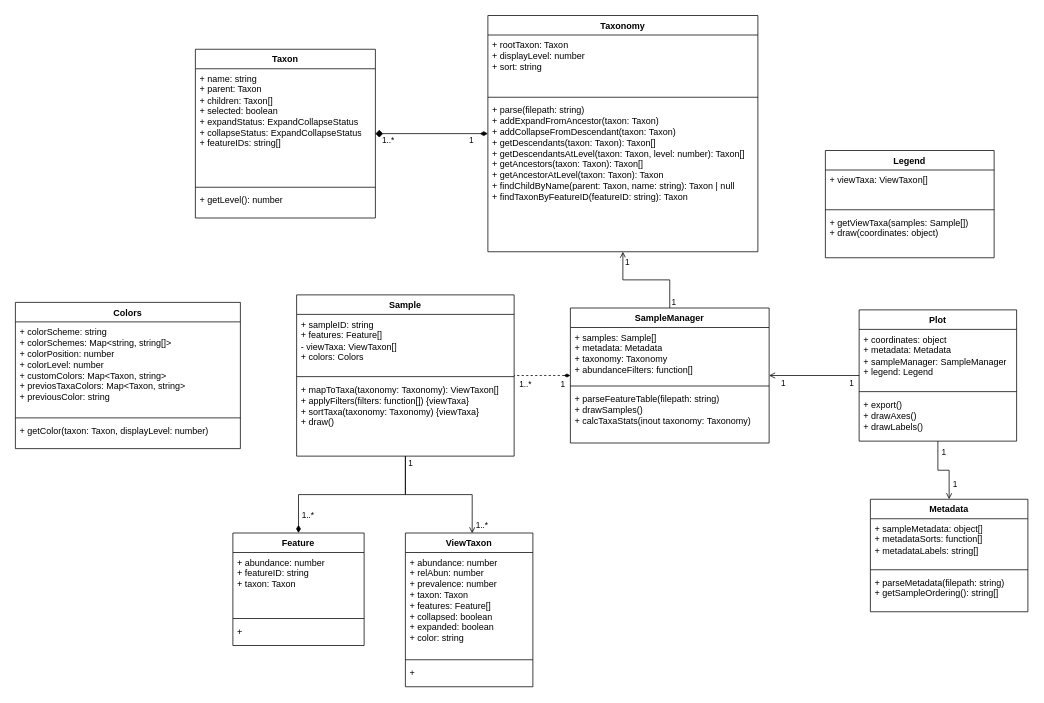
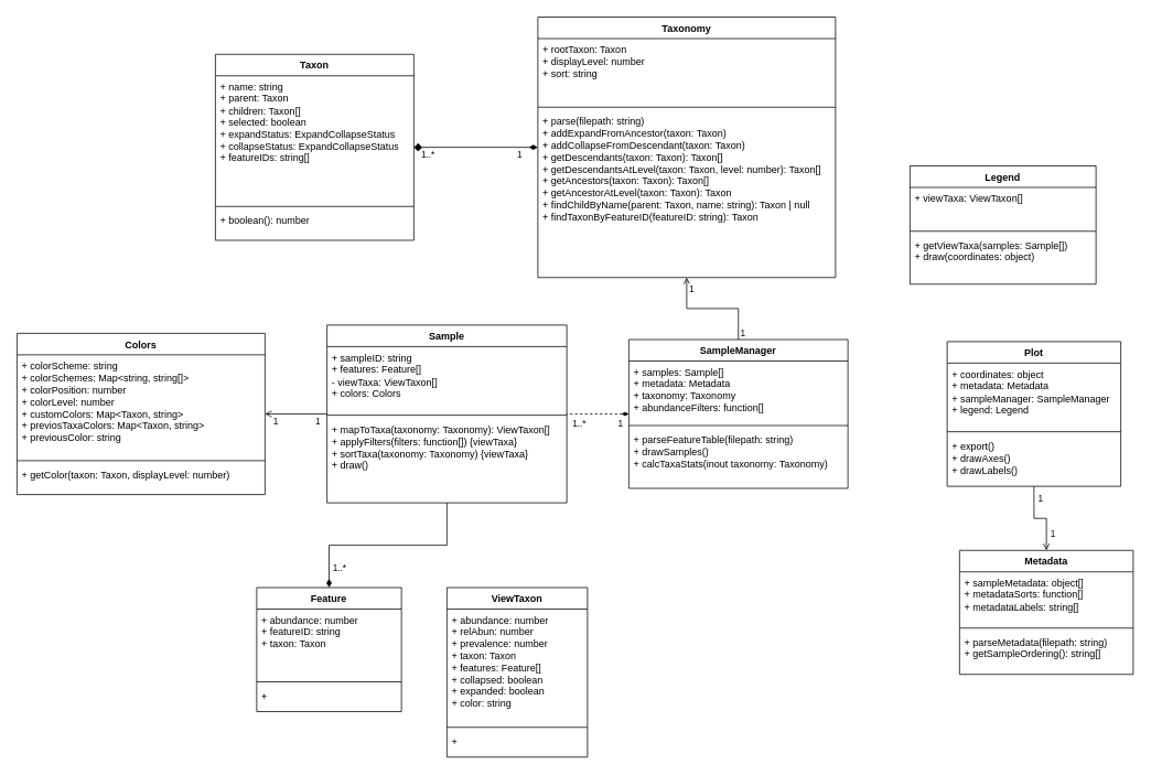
  <mxCell id="0" />
  <mxCell id="1" parent="0" />
  <mxCell id="2" value="Taxon" style="swimlane;fontStyle=1;align=center;verticalAlign=top;childLayout=stackLayout;horizontal=1;startSize=26;horizontalStack=0;resizeParent=1;resizeParentMax=0;resizeLast=0;collapsible=1;marginBottom=0;whiteSpace=wrap;html=1;" vertex="1" parent="1"><mxGeometry y="65" width="240" height="225" as="geometry" x="260" /></mxCell>
  <mxCell id="3" value="+ name: string&lt;div&gt;+ parent: Taxon&lt;/div&gt;&lt;div&gt;+ children: Taxon[]&lt;/div&gt;&lt;div&gt;+ selected: boolean&lt;/div&gt;&lt;div&gt;+ expandStatus: ExpandCollapseStatus&lt;/div&gt;&lt;div&gt;+ collapseStatus: ExpandCollapseStatus&lt;/div&gt;&lt;div&gt;+ featureIDs: string[]&lt;/div&gt;&lt;div&gt;&lt;br&gt;&lt;/div&gt;" style="text;strokeColor=none;fillColor=none;align=left;verticalAlign=top;spacingLeft=4;spacingRight=4;overflow=hidden;rotatable=0;points=[[0,0.5],[1,0.5]];portConstraint=eastwest;whiteSpace=wrap;html=1;" vertex="1" parent="2"><mxGeometry y="26" width="240" height="154" as="geometry" /></mxCell>
  <mxCell id="4" value="" style="line;strokeWidth=1;fillColor=none;align=left;verticalAlign=middle;spacingTop=-1;spacingLeft=3;spacingRight=3;rotatable=0;labelPosition=right;points=[];portConstraint=eastwest;strokeColor=inherit;" vertex="1" parent="2"><mxGeometry y="180" width="240" height="8" as="geometry" /></mxCell>
- <mxCell id="5" value="+ getLevel(): number" style="text;strokeColor=none;fillColor=none;align=left;verticalAlign=top;spacingLeft=4;spacingRight=4;overflow=hidden;rotatable=0;points=[[0,0.5],[1,0.5]];portConstraint=eastwest;whiteSpace=wrap;html=1;" vertex="1" parent="2"><mxGeometry y="188" width="240" height="37" as="geometry" /></mxCell>
+ <mxCell id="5" value="+ boolean(): number" style="text;strokeColor=none;fillColor=none;align=left;verticalAlign=top;spacingLeft=4;spacingRight=4;overflow=hidden;rotatable=0;points=[[0,0.5],[1,0.5]];portConstraint=eastwest;whiteSpace=wrap;html=1;" vertex="1" parent="2"><mxGeometry y="188" width="240" height="37" as="geometry" /></mxCell>
  <mxCell id="6" style="edgeStyle=orthogonalEdgeStyle;rounded=0;orthogonalLoop=1;jettySize=auto;html=1;startArrow=diamondThin;startFill=1;endArrow=diamond;endSize=8;startSize=8;" edge="1" parent="1" source="9" target="2"><mxGeometry relative="1" as="geometry" /></mxCell>
  <mxCell id="7" value="1" style="edgeLabel;html=1;align=center;verticalAlign=middle;resizable=0;points=[];" vertex="1" connectable="0" parent="6"><mxGeometry x="-0.651" relative="1" as="geometry"><mxPoint x="3" y="9" as="offset" /></mxGeometry></mxCell>
  <mxCell id="8" value="1..*" style="edgeLabel;html=1;align=center;verticalAlign=middle;resizable=0;points=[];" vertex="1" connectable="0" parent="6"><mxGeometry x="0.828" y="1" relative="1" as="geometry"><mxPoint x="3" y="8" as="offset" /></mxGeometry></mxCell>
  <mxCell id="9" value="Taxonomy" style="swimlane;fontStyle=1;align=center;verticalAlign=top;childLayout=stackLayout;horizontal=1;startSize=26;horizontalStack=0;resizeParent=1;resizeParentMax=0;resizeLast=0;collapsible=1;marginBottom=0;whiteSpace=wrap;html=1;" vertex="1" parent="1"><mxGeometry x="650" y="20" width="360" height="315" as="geometry" /></mxCell>
  <mxCell id="10" value="&lt;div&gt;+ rootTaxon: Taxon&lt;/div&gt;+ displayLevel: number&lt;div&gt;+ sort: string&lt;/div&gt;" style="text;strokeColor=none;fillColor=none;align=left;verticalAlign=top;spacingLeft=4;spacingRight=4;overflow=hidden;rotatable=0;points=[[0,0.5],[1,0.5]];portConstraint=eastwest;whiteSpace=wrap;html=1;" vertex="1" parent="9"><mxGeometry y="26" width="360" height="79" as="geometry" /></mxCell>
  <mxCell id="11" value="" style="line;strokeWidth=1;fillColor=none;align=left;verticalAlign=middle;spacingTop=-1;spacingLeft=3;spacingRight=3;rotatable=0;labelPosition=right;points=[];portConstraint=eastwest;strokeColor=inherit;" vertex="1" parent="9"><mxGeometry y="105" width="360" height="8" as="geometry" /></mxCell>
  <mxCell id="12" value="&lt;div&gt;+ parse(filepath: string)&lt;/div&gt;+ addExpandFromAncestor(taxon: Taxon)&lt;div&gt;+ addCollapseFromDescendant(taxon: Taxon)&lt;/div&gt;&lt;div&gt;+ getDescendants(taxon: Taxon): Taxon[]&lt;/div&gt;&lt;div&gt;+ getDescendantsAtLevel(taxon: Taxon, level: number): Taxon[]&lt;/div&gt;&lt;div&gt;+ getAncestors(taxon: Taxon): Taxon[]&lt;/div&gt;&lt;div&gt;+ getAncestorAtLevel(taxon: Taxon): Taxon&lt;/div&gt;&lt;div&gt;+ findChildByName(parent: Taxon, name: string): Taxon | null&lt;/div&gt;&lt;div&gt;+ findTaxonByFeatureID(featureID: string): Taxon&lt;/div&gt;&lt;div&gt;&lt;br&gt;&lt;/div&gt;" style="text;strokeColor=none;fillColor=none;align=left;verticalAlign=top;spacingLeft=4;spacingRight=4;overflow=hidden;rotatable=0;points=[[0,0.5],[1,0.5]];portConstraint=eastwest;whiteSpace=wrap;html=1;" vertex="1" parent="9"><mxGeometry y="113" width="360" height="202" as="geometry" /></mxCell>
  <mxCell id="13" style="edgeStyle=orthogonalEdgeStyle;rounded=0;orthogonalLoop=1;jettySize=auto;html=1;endArrow=none;endFill=0;startFill=1;startArrow=diamondThin;dashed=1;" edge="1" parent="1" source="19" target="28"><mxGeometry relative="1" as="geometry" /></mxCell>
  <mxCell id="14" value="1..*" style="edgeLabel;html=1;align=center;verticalAlign=middle;resizable=0;points=[];labelBorderColor=none;" vertex="1" connectable="0" parent="13"><mxGeometry x="0.553" relative="1" as="geometry"><mxPoint x="-3" y="11" as="offset" /></mxGeometry></mxCell>
  <mxCell id="15" value="1" style="edgeLabel;html=1;align=center;verticalAlign=middle;resizable=0;points=[];labelBorderColor=none;" vertex="1" connectable="0" parent="13"><mxGeometry x="-0.713" y="1" relative="1" as="geometry"><mxPoint y="10" as="offset" /></mxGeometry></mxCell>
  <mxCell id="16" style="edgeStyle=orthogonalEdgeStyle;rounded=0;orthogonalLoop=1;jettySize=auto;html=1;endArrow=open;endFill=0;" edge="1" parent="1" source="19" target="9"><mxGeometry relative="1" as="geometry" /></mxCell>
  <mxCell id="17" value="1" style="edgeLabel;html=1;align=center;verticalAlign=middle;resizable=0;points=[];" vertex="1" connectable="0" parent="16"><mxGeometry x="0.805" y="1" relative="1" as="geometry"><mxPoint x="6" as="offset" /></mxGeometry></mxCell>
  <mxCell id="18" value="1" style="edgeLabel;html=1;align=center;verticalAlign=middle;resizable=0;points=[];" vertex="1" connectable="0" parent="16"><mxGeometry x="-0.869" y="1" relative="1" as="geometry"><mxPoint x="6" as="offset" /></mxGeometry></mxCell>
  <mxCell id="19" value="SampleManager" style="swimlane;fontStyle=1;align=center;verticalAlign=top;childLayout=stackLayout;horizontal=1;startSize=26;horizontalStack=0;resizeParent=1;resizeParentMax=0;resizeLast=0;collapsible=1;marginBottom=0;whiteSpace=wrap;html=1;" vertex="1" parent="1"><mxGeometry x="760" y="410" width="265" height="180" as="geometry" /></mxCell>
  <mxCell id="20" value="&lt;div&gt;+ samples: Sample[]&lt;/div&gt;&lt;div&gt;+ metadata: Metadata&lt;/div&gt;&lt;div&gt;+ taxonomy: Taxonomy&lt;/div&gt;+ abundanceFilters: function[]" style="text;strokeColor=none;fillColor=none;align=left;verticalAlign=top;spacingLeft=4;spacingRight=4;overflow=hidden;rotatable=0;points=[[0,0.5],[1,0.5]];portConstraint=eastwest;whiteSpace=wrap;html=1;" vertex="1" parent="19"><mxGeometry y="26" width="265" height="74" as="geometry" /></mxCell>
  <mxCell id="21" value="" style="line;strokeWidth=1;fillColor=none;align=left;verticalAlign=middle;spacingTop=-1;spacingLeft=3;spacingRight=3;rotatable=0;labelPosition=right;points=[];portConstraint=eastwest;strokeColor=inherit;" vertex="1" parent="19"><mxGeometry y="100" width="265" height="8" as="geometry" /></mxCell>
  <mxCell id="22" value="&lt;div&gt;+ parseFeatureTable(filepath: string)&lt;/div&gt;+ drawSamples()&lt;div&gt;+ calcTaxaStats(inout taxonomy: Taxonomy)&lt;/div&gt;&lt;div&gt;&lt;br&gt;&lt;div&gt;&lt;br&gt;&lt;/div&gt;&lt;/div&gt;" style="text;strokeColor=none;fillColor=none;align=left;verticalAlign=top;spacingLeft=4;spacingRight=4;overflow=hidden;rotatable=0;points=[[0,0.5],[1,0.5]];portConstraint=eastwest;whiteSpace=wrap;html=1;" vertex="1" parent="19"><mxGeometry y="108" width="265" height="72" as="geometry" /></mxCell>
  <mxCell id="23" style="edgeStyle=orthogonalEdgeStyle;rounded=0;orthogonalLoop=1;jettySize=auto;html=1;endArrow=diamondThin;endFill=1;endSize=8;" edge="1" parent="1" source="28" target="32"><mxGeometry relative="1" as="geometry" /></mxCell>
  <mxCell id="24" value="1..*" style="edgeLabel;html=1;align=center;verticalAlign=middle;resizable=0;points=[];labelBorderColor=none;textShadow=0;" vertex="1" connectable="0" parent="23"><mxGeometry x="0.803" y="-1" relative="1" as="geometry"><mxPoint x="13" as="offset" /></mxGeometry></mxCell>
+ <mxCell id="25" style="edgeStyle=orthogonalEdgeStyle;rounded=0;orthogonalLoop=1;jettySize=auto;html=1;endArrow=open;endFill=0;" edge="1" parent="1" source="28" target="61"><mxGeometry relative="1" as="geometry" /></mxCell>
+ <mxCell id="26" value="1" style="edgeLabel;html=1;align=center;verticalAlign=middle;resizable=0;points=[];" vertex="1" connectable="0" parent="25"><mxGeometry x="0.614" relative="1" as="geometry"><mxPoint x="-2" y="8" as="offset" /></mxGeometry></mxCell>
+ <mxCell id="27" value="1" style="edgeLabel;html=1;align=center;verticalAlign=middle;resizable=0;points=[];" vertex="1" connectable="0" parent="25"><mxGeometry x="-0.57" relative="1" as="geometry"><mxPoint x="4" y="8" as="offset" /></mxGeometry></mxCell>
  <mxCell id="28" value="Sample" style="swimlane;fontStyle=1;align=center;verticalAlign=top;childLayout=stackLayout;horizontal=1;startSize=26;horizontalStack=0;resizeParent=1;resizeParentMax=0;resizeLast=0;collapsible=1;marginBottom=0;whiteSpace=wrap;html=1;" vertex="1" parent="1"><mxGeometry x="395" y="392.5" width="290" height="215" as="geometry" /></mxCell>
  <mxCell id="29" value="+ sampleID: string&lt;div&gt;+ features: Feature[]&lt;/div&gt;&lt;div&gt;- viewTaxa: ViewTaxon[]&lt;/div&gt;&lt;div&gt;+ colors: Colors&lt;/div&gt;&lt;div&gt;&lt;br&gt;&lt;/div&gt;" style="text;strokeColor=none;fillColor=none;align=left;verticalAlign=top;spacingLeft=4;spacingRight=4;overflow=hidden;rotatable=0;points=[[0,0.5],[1,0.5]];portConstraint=eastwest;whiteSpace=wrap;html=1;" vertex="1" parent="28"><mxGeometry y="26" width="290" height="79" as="geometry" /></mxCell>
  <mxCell id="30" value="" style="line;strokeWidth=1;fillColor=none;align=left;verticalAlign=middle;spacingTop=-1;spacingLeft=3;spacingRight=3;rotatable=0;labelPosition=right;points=[];portConstraint=eastwest;strokeColor=inherit;" vertex="1" parent="28"><mxGeometry y="105" width="290" height="8" as="geometry" /></mxCell>
  <mxCell id="31" value="&lt;div&gt;+ mapToTaxa(taxonomy: Taxonomy): ViewTaxon[]&lt;/div&gt;&lt;div&gt;+ applyFilters(filters: function[]) {viewTaxa}&lt;/div&gt;&lt;div&gt;+ sortTaxa(taxonomy: Taxonomy) {viewTaxa}&lt;/div&gt;&lt;div&gt;+ draw()&lt;/div&gt;&lt;div&gt;&lt;br&gt;&lt;/div&gt;" style="text;strokeColor=none;fillColor=none;align=left;verticalAlign=top;spacingLeft=4;spacingRight=4;overflow=hidden;rotatable=0;points=[[0,0.5],[1,0.5]];portConstraint=eastwest;whiteSpace=wrap;html=1;" vertex="1" parent="28"><mxGeometry y="113" width="290" height="102" as="geometry" /></mxCell>
  <mxCell id="32" value="Feature" style="swimlane;fontStyle=1;align=center;verticalAlign=top;childLayout=stackLayout;horizontal=1;startSize=26;horizontalStack=0;resizeParent=1;resizeParentMax=0;resizeLast=0;collapsible=1;marginBottom=0;whiteSpace=wrap;html=1;" vertex="1" parent="1"><mxGeometry x="310" y="710" width="175" height="150" as="geometry" /></mxCell>
  <mxCell id="33" value="+ abundance: number&lt;div&gt;+ featureID: string&lt;/div&gt;&lt;div&gt;+ taxon: Taxon&lt;br&gt;&lt;div&gt;&lt;br&gt;&lt;/div&gt;&lt;/div&gt;" style="text;strokeColor=none;fillColor=none;align=left;verticalAlign=top;spacingLeft=4;spacingRight=4;overflow=hidden;rotatable=0;points=[[0,0.5],[1,0.5]];portConstraint=eastwest;whiteSpace=wrap;html=1;" vertex="1" parent="32"><mxGeometry y="26" width="175" height="84" as="geometry" /></mxCell>
  <mxCell id="34" value="" style="line;strokeWidth=1;fillColor=none;align=left;verticalAlign=middle;spacingTop=-1;spacingLeft=3;spacingRight=3;rotatable=0;labelPosition=right;points=[];portConstraint=eastwest;strokeColor=inherit;" vertex="1" parent="32"><mxGeometry y="110" width="175" height="8" as="geometry" /></mxCell>
  <mxCell id="35" value="+&amp;nbsp;" style="text;strokeColor=none;fillColor=none;align=left;verticalAlign=top;spacingLeft=4;spacingRight=4;overflow=hidden;rotatable=0;points=[[0,0.5],[1,0.5]];portConstraint=eastwest;whiteSpace=wrap;html=1;" vertex="1" parent="32"><mxGeometry y="118" width="175" height="32" as="geometry" /></mxCell>
  <mxCell id="36" value="ViewTaxon" style="swimlane;fontStyle=1;align=center;verticalAlign=top;childLayout=stackLayout;horizontal=1;startSize=26;horizontalStack=0;resizeParent=1;resizeParentMax=0;resizeLast=0;collapsible=1;marginBottom=0;whiteSpace=wrap;html=1;" vertex="1" parent="1"><mxGeometry x="540" y="710" width="170" height="205" as="geometry" /></mxCell>
  <mxCell id="37" value="&lt;div&gt;+ abundance: number&lt;/div&gt;+ relAbun: number&lt;div&gt;+ prevalence: number&lt;/div&gt;&lt;div&gt;+ taxon: Taxon&lt;/div&gt;&lt;div&gt;+ features: Feature[]&lt;/div&gt;&lt;div&gt;+ collapsed: boolean&lt;/div&gt;&lt;div&gt;+ expanded: boolean&lt;/div&gt;&lt;div&gt;+ color: string&lt;/div&gt;" style="text;strokeColor=none;fillColor=none;align=left;verticalAlign=top;spacingLeft=4;spacingRight=4;overflow=hidden;rotatable=0;points=[[0,0.5],[1,0.5]];portConstraint=eastwest;whiteSpace=wrap;html=1;" vertex="1" parent="36"><mxGeometry y="26" width="170" height="139" as="geometry" /></mxCell>
  <mxCell id="38" value="" style="line;strokeWidth=1;fillColor=none;align=left;verticalAlign=middle;spacingTop=-1;spacingLeft=3;spacingRight=3;rotatable=0;labelPosition=right;points=[];portConstraint=eastwest;strokeColor=inherit;" vertex="1" parent="36"><mxGeometry y="165" width="170" height="8" as="geometry" /></mxCell>
  <mxCell id="39" value="+&amp;nbsp;" style="text;strokeColor=none;fillColor=none;align=left;verticalAlign=top;spacingLeft=4;spacingRight=4;overflow=hidden;rotatable=0;points=[[0,0.5],[1,0.5]];portConstraint=eastwest;whiteSpace=wrap;html=1;" vertex="1" parent="36"><mxGeometry y="173" width="170" height="32" as="geometry" /></mxCell>
  <mxCell id="40" value="Metadata" style="swimlane;fontStyle=1;align=center;verticalAlign=top;childLayout=stackLayout;horizontal=1;startSize=26;horizontalStack=0;resizeParent=1;resizeParentMax=0;resizeLast=0;collapsible=1;marginBottom=0;whiteSpace=wrap;html=1;" vertex="1" parent="1"><mxGeometry x="1160" y="665" width="210" height="150" as="geometry" /></mxCell>
  <mxCell id="41" value="+ sampleMetadata: object[]&lt;div&gt;+ metadataSorts: function[]&lt;/div&gt;&lt;div&gt;+ metadataLabels: string[]&lt;/div&gt;" style="text;strokeColor=none;fillColor=none;align=left;verticalAlign=top;spacingLeft=4;spacingRight=4;overflow=hidden;rotatable=0;points=[[0,0.5],[1,0.5]];portConstraint=eastwest;whiteSpace=wrap;html=1;" vertex="1" parent="40"><mxGeometry y="26" width="210" height="64" as="geometry" /></mxCell>
  <mxCell id="42" value="" style="line;strokeWidth=1;fillColor=none;align=left;verticalAlign=middle;spacingTop=-1;spacingLeft=3;spacingRight=3;rotatable=0;labelPosition=right;points=[];portConstraint=eastwest;strokeColor=inherit;" vertex="1" parent="40"><mxGeometry y="90" width="210" height="8" as="geometry" /></mxCell>
  <mxCell id="43" value="&lt;div&gt;+ parseMetadata(filepath: string)&lt;/div&gt;+ getSampleOrdering(): string[]" style="text;strokeColor=none;fillColor=none;align=left;verticalAlign=top;spacingLeft=4;spacingRight=4;overflow=hidden;rotatable=0;points=[[0,0.5],[1,0.5]];portConstraint=eastwest;whiteSpace=wrap;html=1;" vertex="1" parent="40"><mxGeometry y="98" width="210" height="52" as="geometry" /></mxCell>
  <mxCell id="44" style="edgeStyle=orthogonalEdgeStyle;rounded=0;orthogonalLoop=1;jettySize=auto;html=1;endArrow=open;endFill=0;" edge="1" parent="1" source="50" target="40"><mxGeometry relative="1" as="geometry" /></mxCell>
  <mxCell id="45" value="1" style="edgeLabel;html=1;align=center;verticalAlign=middle;resizable=0;points=[];" vertex="1" connectable="0" parent="44"><mxGeometry x="-0.654" relative="1" as="geometry"><mxPoint x="7" y="-2" as="offset" /></mxGeometry></mxCell>
  <mxCell id="46" value="1" style="edgeLabel;html=1;align=center;verticalAlign=middle;resizable=0;points=[];" vertex="1" connectable="0" parent="44"><mxGeometry x="0.564" relative="1" as="geometry"><mxPoint x="7" as="offset" /></mxGeometry></mxCell>
- <mxCell id="47" style="edgeStyle=orthogonalEdgeStyle;rounded=0;orthogonalLoop=1;jettySize=auto;html=1;endArrow=open;endFill=0;" edge="1" parent="1" source="50" target="19"><mxGeometry relative="1" as="geometry" /></mxCell>
- <mxCell id="48" value="1" style="edgeLabel;html=1;align=center;verticalAlign=middle;resizable=0;points=[];" vertex="1" connectable="0" parent="47"><mxGeometry x="0.695" y="-1" relative="1" as="geometry"><mxPoint y="10" as="offset" /></mxGeometry></mxCell>
- <mxCell id="49" value="1" style="edgeLabel;html=1;align=center;verticalAlign=middle;resizable=0;points=[];" vertex="1" connectable="0" parent="47"><mxGeometry x="-0.815" y="-1" relative="1" as="geometry"><mxPoint y="10" as="offset" /></mxGeometry></mxCell>
  <mxCell id="50" value="Plot" style="swimlane;fontStyle=1;align=center;verticalAlign=top;childLayout=stackLayout;horizontal=1;startSize=26;horizontalStack=0;resizeParent=1;resizeParentMax=0;resizeLast=0;collapsible=1;marginBottom=0;whiteSpace=wrap;html=1;" vertex="1" parent="1"><mxGeometry x="1145" y="412.5" width="210" height="175" as="geometry" /></mxCell>
  <mxCell id="51" value="+ coordinates: object&lt;div&gt;+ metadata: Metadata&lt;/div&gt;&lt;div&gt;+ sampleManager: SampleManager&lt;/div&gt;&lt;div&gt;+ legend: Legend&lt;/div&gt;" style="text;strokeColor=none;fillColor=none;align=left;verticalAlign=top;spacingLeft=4;spacingRight=4;overflow=hidden;rotatable=0;points=[[0,0.5],[1,0.5]];portConstraint=eastwest;whiteSpace=wrap;html=1;" vertex="1" parent="50"><mxGeometry y="26" width="210" height="79" as="geometry" /></mxCell>
  <mxCell id="52" value="" style="line;strokeWidth=1;fillColor=none;align=left;verticalAlign=middle;spacingTop=-1;spacingLeft=3;spacingRight=3;rotatable=0;labelPosition=right;points=[];portConstraint=eastwest;strokeColor=inherit;" vertex="1" parent="50"><mxGeometry y="105" width="210" height="8" as="geometry" /></mxCell>
  <mxCell id="53" value="+ export()&lt;div&gt;+ drawAxes()&lt;/div&gt;&lt;div&gt;+ drawLabels()&lt;/div&gt;" style="text;strokeColor=none;fillColor=none;align=left;verticalAlign=top;spacingLeft=4;spacingRight=4;overflow=hidden;rotatable=0;points=[[0,0.5],[1,0.5]];portConstraint=eastwest;whiteSpace=wrap;html=1;" vertex="1" parent="50"><mxGeometry y="113" width="210" height="62" as="geometry" /></mxCell>
- <mxCell id="54" style="edgeStyle=orthogonalEdgeStyle;rounded=0;orthogonalLoop=1;jettySize=auto;html=1;entryX=0.524;entryY=0.002;entryDx=0;entryDy=0;entryPerimeter=0;endArrow=open;endFill=0;" edge="1" parent="1" source="28" target="36"><mxGeometry relative="1" as="geometry" /></mxCell>
- <mxCell id="55" value="1..*" style="edgeLabel;html=1;align=center;verticalAlign=middle;resizable=0;points=[];labelBorderColor=none;" vertex="1" connectable="0" parent="54"><mxGeometry x="0.829" relative="1" as="geometry"><mxPoint x="12" y="5" as="offset" /></mxGeometry></mxCell>
- <mxCell id="56" value="1" style="edgeLabel;html=1;align=center;verticalAlign=middle;resizable=0;points=[];labelBorderColor=none;" vertex="1" connectable="0" parent="54"><mxGeometry x="-0.884" y="-1" relative="1" as="geometry"><mxPoint x="7" y="-2" as="offset" /></mxGeometry></mxCell>
  <mxCell id="57" value="Legend" style="swimlane;fontStyle=1;align=center;verticalAlign=top;childLayout=stackLayout;horizontal=1;startSize=26;horizontalStack=0;resizeParent=1;resizeParentMax=0;resizeLast=0;collapsible=1;marginBottom=0;whiteSpace=wrap;html=1;" vertex="1" parent="1"><mxGeometry x="1100" y="200" width="225" height="143" as="geometry" /></mxCell>
  <mxCell id="58" value="+ viewTaxa: ViewTaxon[]&lt;div&gt;&lt;br&gt;&lt;/div&gt;" style="text;strokeColor=none;fillColor=none;align=left;verticalAlign=top;spacingLeft=4;spacingRight=4;overflow=hidden;rotatable=0;points=[[0,0.5],[1,0.5]];portConstraint=eastwest;whiteSpace=wrap;html=1;" vertex="1" parent="57"><mxGeometry y="26" width="225" height="49" as="geometry" /></mxCell>
  <mxCell id="59" value="" style="line;strokeWidth=1;fillColor=none;align=left;verticalAlign=middle;spacingTop=-1;spacingLeft=3;spacingRight=3;rotatable=0;labelPosition=right;points=[];portConstraint=eastwest;strokeColor=inherit;" vertex="1" parent="57"><mxGeometry y="75" width="225" height="8" as="geometry" /></mxCell>
  <mxCell id="60" value="+ getViewTaxa(samples: Sample[])&lt;div&gt;+ draw(coordinates: object)&lt;/div&gt;" style="text;strokeColor=none;fillColor=none;align=left;verticalAlign=top;spacingLeft=4;spacingRight=4;overflow=hidden;rotatable=0;points=[[0,0.5],[1,0.5]];portConstraint=eastwest;whiteSpace=wrap;html=1;" vertex="1" parent="57"><mxGeometry y="83" width="225" height="60" as="geometry" /></mxCell>
  <mxCell id="61" value="Colors" style="swimlane;fontStyle=1;align=center;verticalAlign=top;childLayout=stackLayout;horizontal=1;startSize=26;horizontalStack=0;resizeParent=1;resizeParentMax=0;resizeLast=0;collapsible=1;marginBottom=0;whiteSpace=wrap;html=1;" vertex="1" parent="1"><mxGeometry x="20" y="402.5" width="300" height="195" as="geometry" /></mxCell>
  <mxCell id="62" value="+ colorScheme: string&lt;div&gt;+ colorSchemes: Map&amp;lt;string, string[]&amp;gt;&lt;br&gt;&lt;div&gt;+ colorPosition: number&lt;br&gt;&lt;div&gt;+ colorLevel: number&lt;/div&gt;&lt;div&gt;+ customColors: Map&amp;lt;Taxon, string&amp;gt;&lt;/div&gt;&lt;/div&gt;&lt;/div&gt;&lt;div&gt;+ previosTaxaColors: Map&amp;lt;Taxon, string&amp;gt;&lt;/div&gt;&lt;div&gt;+ previousColor: string&lt;/div&gt;" style="text;strokeColor=none;fillColor=none;align=left;verticalAlign=top;spacingLeft=4;spacingRight=4;overflow=hidden;rotatable=0;points=[[0,0.5],[1,0.5]];portConstraint=eastwest;whiteSpace=wrap;html=1;" vertex="1" parent="61"><mxGeometry y="26" width="300" height="124" as="geometry" /></mxCell>
  <mxCell id="63" value="" style="line;strokeWidth=1;fillColor=none;align=left;verticalAlign=middle;spacingTop=-1;spacingLeft=3;spacingRight=3;rotatable=0;labelPosition=right;points=[];portConstraint=eastwest;strokeColor=inherit;" vertex="1" parent="61"><mxGeometry y="150" width="300" height="8" as="geometry" /></mxCell>
  <mxCell id="64" value="+ getColor(taxon: Taxon, displayLevel: number)&amp;nbsp;" style="text;strokeColor=none;fillColor=none;align=left;verticalAlign=top;spacingLeft=4;spacingRight=4;overflow=hidden;rotatable=0;points=[[0,0.5],[1,0.5]];portConstraint=eastwest;whiteSpace=wrap;html=1;" vertex="1" parent="61"><mxGeometry y="158" width="300" height="37" as="geometry" /></mxCell>
